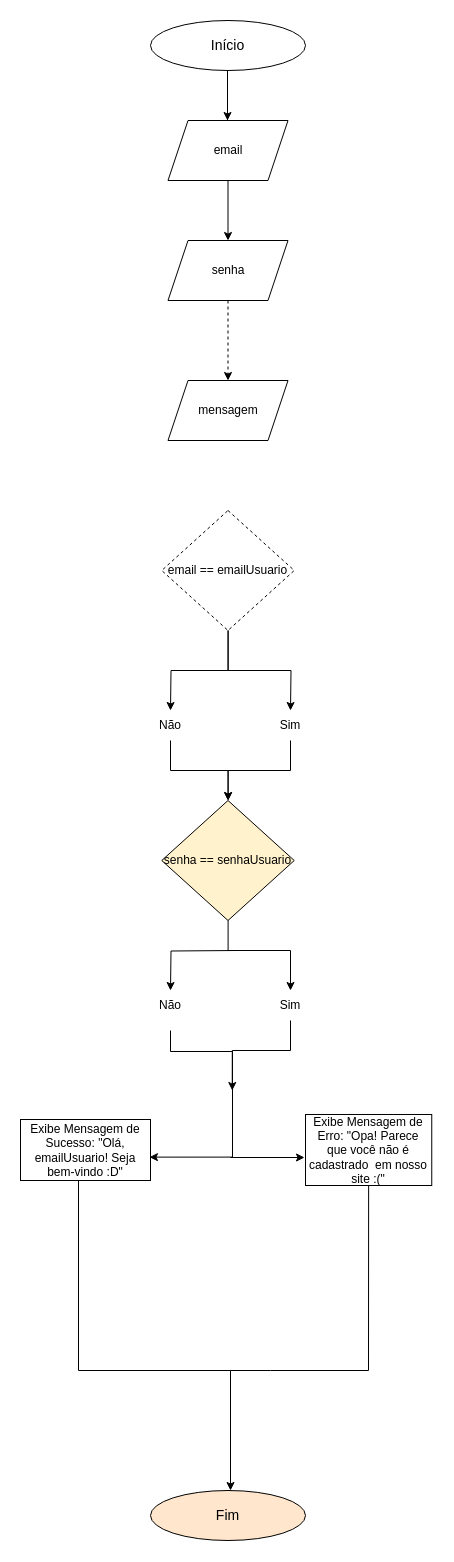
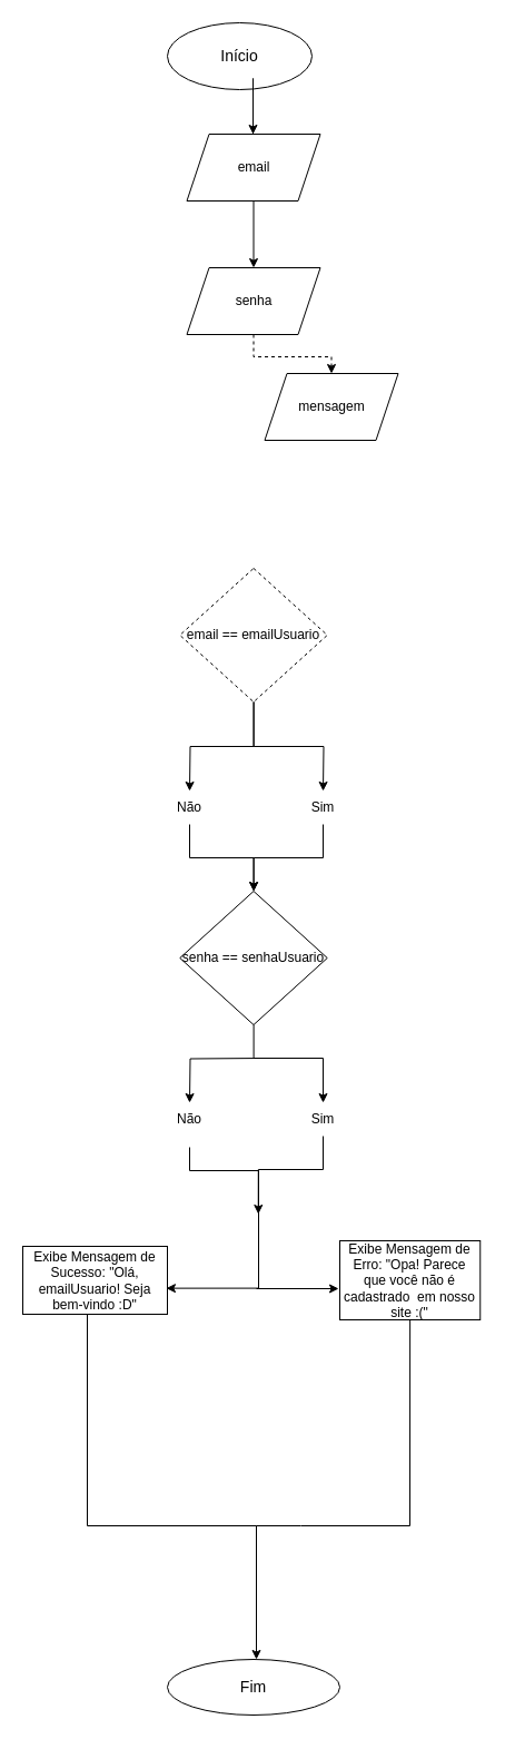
  <mxCell id="0" />
  <mxCell id="1" parent="0" />
- <mxCell id="2" value="&lt;font style=&quot;font-size: 14px;&quot;&gt;Início&lt;/font&gt;" style="ellipse;whiteSpace=wrap;html=1;" vertex="1" parent="1"><mxGeometry x="150" y="20" width="155" height="50" as="geometry" /></mxCell>
+ <mxCell id="2" value="&lt;font style=&quot;font-size: 14px;&quot;&gt;Início&lt;/font&gt;" style="ellipse;whiteSpace=wrap;html=1;" vertex="1" parent="1"><mxGeometry x="150" y="20" width="130" height="60" as="geometry" /></mxCell>
  <mxCell id="3" value="" style="endArrow=classic;html=1;rounded=0;" edge="1" parent="1"><mxGeometry width="50" height="50" relative="1" as="geometry"><mxPoint x="227" y="120" as="sourcePoint" /><mxPoint x="227" y="120" as="targetPoint" /><Array as="points"><mxPoint x="227" y="90" /><mxPoint x="227" y="70" /></Array></mxGeometry></mxCell>
  <mxCell id="4" value="" style="endArrow=classic;html=1;rounded=0;exitX=0.5;exitY=1;exitDx=0;exitDy=0;entryX=0.5;entryY=0;entryDx=0;entryDy=0;" edge="1" parent="1"><mxGeometry width="50" height="50" relative="1" as="geometry"><mxPoint x="227.5" y="180" as="sourcePoint" /><mxPoint x="227.5" y="240" as="targetPoint" /><Array as="points" /></mxGeometry></mxCell>
  <mxCell id="5" value="email" style="shape=parallelogram;perimeter=parallelogramPerimeter;whiteSpace=wrap;html=1;fixedSize=1;" vertex="1" parent="1"><mxGeometry x="167.5" y="120" width="120" height="60" as="geometry" /></mxCell>
  <mxCell id="6" value="" style="edgeStyle=orthogonalEdgeStyle;rounded=0;orthogonalLoop=1;jettySize=auto;html=1;dashed=1;" edge="1" parent="1" source="7" target="8"><mxGeometry relative="1" as="geometry" /></mxCell>
  <mxCell id="7" value="senha" style="shape=parallelogram;perimeter=parallelogramPerimeter;whiteSpace=wrap;html=1;fixedSize=1;" vertex="1" parent="1"><mxGeometry x="167.5" y="240" width="120" height="60" as="geometry" /></mxCell>
- <mxCell id="8" value="mensagem" style="shape=parallelogram;perimeter=parallelogramPerimeter;whiteSpace=wrap;html=1;fixedSize=1;" vertex="1" parent="1"><mxGeometry x="167.5" y="380" width="120" height="60" as="geometry" /></mxCell>
+ <mxCell id="8" value="mensagem" style="shape=parallelogram;perimeter=parallelogramPerimeter;whiteSpace=wrap;html=1;fixedSize=1;" vertex="1" parent="1"><mxGeometry x="237.5" y="335" width="120" height="60" as="geometry" /></mxCell>
  <mxCell id="9" value="email == emailUsuario" style="rhombus;whiteSpace=wrap;html=1;dashed=1;" vertex="1" parent="1"><mxGeometry x="161.25" y="510" width="132.5" height="120" as="geometry" /></mxCell>
  <mxCell id="10" value="" style="edgeStyle=orthogonalEdgeStyle;rounded=0;orthogonalLoop=1;jettySize=auto;html=1;" edge="1" parent="1" source="9"><mxGeometry relative="1" as="geometry"><mxPoint x="294" y="570" as="sourcePoint" /><mxPoint x="290" y="710" as="targetPoint" /><Array as="points" /></mxGeometry></mxCell>
  <mxCell id="11" value="" style="edgeStyle=orthogonalEdgeStyle;rounded=0;orthogonalLoop=1;jettySize=auto;html=1;" edge="1" parent="1" source="9"><mxGeometry relative="1" as="geometry"><mxPoint x="161" y="570" as="sourcePoint" /><mxPoint x="170" y="710" as="targetPoint" /></mxGeometry></mxCell>
  <mxCell id="12" value="" style="edgeStyle=orthogonalEdgeStyle;rounded=0;orthogonalLoop=1;jettySize=auto;html=1;" edge="1" parent="1" source="13" target="17"><mxGeometry relative="1" as="geometry" /></mxCell>
  <mxCell id="13" value="Não" style="text;html=1;align=center;verticalAlign=middle;whiteSpace=wrap;rounded=0;" vertex="1" parent="1"><mxGeometry x="140" y="710" width="60" height="30" as="geometry" /></mxCell>
  <mxCell id="14" value="" style="edgeStyle=orthogonalEdgeStyle;rounded=0;orthogonalLoop=1;jettySize=auto;html=1;" edge="1" parent="1" source="15" target="17"><mxGeometry relative="1" as="geometry" /></mxCell>
  <mxCell id="15" value="Sim" style="text;html=1;align=center;verticalAlign=middle;whiteSpace=wrap;rounded=0;" vertex="1" parent="1"><mxGeometry x="260" y="710" width="60" height="30" as="geometry" /></mxCell>
  <mxCell id="16" value="" style="edgeStyle=orthogonalEdgeStyle;rounded=0;orthogonalLoop=1;jettySize=auto;html=1;" edge="1" parent="1" source="17"><mxGeometry relative="1" as="geometry"><mxPoint x="290" y="990" as="targetPoint" /><Array as="points"><mxPoint x="228" y="950" /><mxPoint x="290" y="950" /></Array></mxGeometry></mxCell>
- <mxCell id="17" value="senha == senhaUsuario" style="rhombus;whiteSpace=wrap;html=1;fillColor=#fff2cc;" vertex="1" parent="1"><mxGeometry x="161.25" y="800" width="132.5" height="120" as="geometry" /></mxCell>
+ <mxCell id="17" value="senha == senhaUsuario" style="rhombus;whiteSpace=wrap;html=1;" vertex="1" parent="1"><mxGeometry x="161.25" y="800" width="132.5" height="120" as="geometry" /></mxCell>
  <mxCell id="18" value="Sim" style="text;html=1;align=center;verticalAlign=middle;whiteSpace=wrap;rounded=0;" vertex="1" parent="1"><mxGeometry x="260" y="990" width="60" height="30" as="geometry" /></mxCell>
  <mxCell id="19" value="Exibe Mensagem de Sucesso: &quot;Olá, emailUsuario! Seja bem-vindo :D&quot;" style="whiteSpace=wrap;html=1;" vertex="1" parent="1"><mxGeometry x="20" y="1119" width="130" height="61" as="geometry" /></mxCell>
  <mxCell id="20" value="" style="edgeStyle=orthogonalEdgeStyle;rounded=0;orthogonalLoop=1;jettySize=auto;html=1;" edge="1" parent="1"><mxGeometry relative="1" as="geometry"><mxPoint x="235.5" y="950" as="sourcePoint" /><mxPoint x="170" y="990" as="targetPoint" /></mxGeometry></mxCell>
  <mxCell id="21" value="Não" style="text;html=1;align=center;verticalAlign=middle;whiteSpace=wrap;rounded=0;" vertex="1" parent="1"><mxGeometry x="140" y="990" width="60" height="30" as="geometry" /></mxCell>
  <mxCell id="22" value="" style="edgeStyle=orthogonalEdgeStyle;rounded=0;orthogonalLoop=1;jettySize=auto;html=1;exitX=0.5;exitY=1;exitDx=0;exitDy=0;" edge="1" parent="1" source="18"><mxGeometry relative="1" as="geometry"><mxPoint x="293.75" y="1030" as="sourcePoint" /><mxPoint x="231.75" y="1090" as="targetPoint" /><Array as="points"><mxPoint x="290" y="1050" /><mxPoint x="232" y="1050" /></Array></mxGeometry></mxCell>
  <mxCell id="23" value="" style="edgeStyle=orthogonalEdgeStyle;rounded=0;orthogonalLoop=1;jettySize=auto;html=1;entryX=0.992;entryY=0.617;entryDx=0;entryDy=0;entryPerimeter=0;" edge="1" parent="1" target="19"><mxGeometry relative="1" as="geometry"><mxPoint x="170" y="1030" as="sourcePoint" /><mxPoint x="231.75" y="1110" as="targetPoint" /><Array as="points"><mxPoint x="170" y="1051" /><mxPoint x="232" y="1051" /><mxPoint x="232" y="1156" /></Array></mxGeometry></mxCell>
  <mxCell id="24" value="Exibe Mensagem de Erro: &quot;Opa! Parece que você não é cadastrado&amp;nbsp; em nosso site :(&quot;" style="whiteSpace=wrap;html=1;" vertex="1" parent="1"><mxGeometry x="305" y="1114" width="126.25" height="71" as="geometry" /></mxCell>
  <mxCell id="25" value="" style="endArrow=classic;html=1;rounded=0;" edge="1" parent="1"><mxGeometry width="50" height="50" relative="1" as="geometry"><mxPoint x="230" y="1157" as="sourcePoint" /><mxPoint x="304" y="1157" as="targetPoint" /></mxGeometry></mxCell>
  <mxCell id="26" value="" style="endArrow=none;html=1;rounded=0;entryX=0.5;entryY=1;entryDx=0;entryDy=0;" edge="1" parent="1" target="24"><mxGeometry width="50" height="50" relative="1" as="geometry"><mxPoint x="230" y="1480" as="sourcePoint" /><mxPoint x="250" y="1150" as="targetPoint" /><Array as="points"><mxPoint x="230" y="1370" /><mxPoint x="270" y="1370" /><mxPoint x="368" y="1370" /></Array></mxGeometry></mxCell>
  <mxCell id="27" value="" style="endArrow=none;html=1;rounded=0;entryX=0.5;entryY=1;entryDx=0;entryDy=0;" edge="1" parent="1"><mxGeometry width="50" height="50" relative="1" as="geometry"><mxPoint x="230" y="1480" as="sourcePoint" /><mxPoint x="78" y="1180" as="targetPoint" /><Array as="points"><mxPoint x="230" y="1370" /><mxPoint x="78" y="1370" /></Array></mxGeometry></mxCell>
  <mxCell id="28" value="" style="endArrow=classic;html=1;rounded=0;" edge="1" parent="1"><mxGeometry width="50" height="50" relative="1" as="geometry"><mxPoint x="230" y="1480" as="sourcePoint" /><mxPoint x="230" y="1490" as="targetPoint" /><Array as="points"><mxPoint x="230" y="1380" /></Array></mxGeometry></mxCell>
- <mxCell id="29" value="&lt;font style=&quot;font-size: 14px;&quot;&gt;Fim&lt;/font&gt;" style="ellipse;whiteSpace=wrap;html=1;fillColor=#ffe6cc;" vertex="1" parent="1"><mxGeometry x="150" y="1490" width="155" height="50" as="geometry" /></mxCell>
+ <mxCell id="29" value="&lt;font style=&quot;font-size: 14px;&quot;&gt;Fim&lt;/font&gt;" style="ellipse;whiteSpace=wrap;html=1;" vertex="1" parent="1"><mxGeometry x="150" y="1490" width="155" height="50" as="geometry" /></mxCell>
